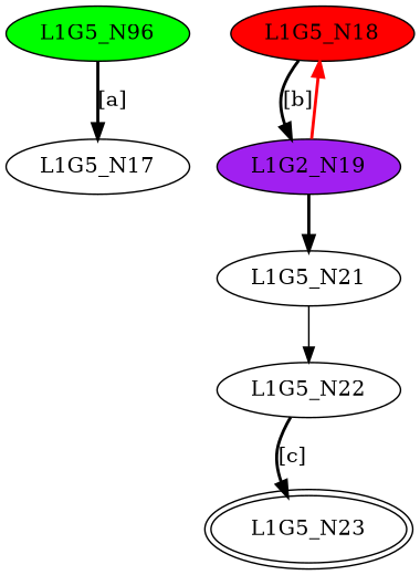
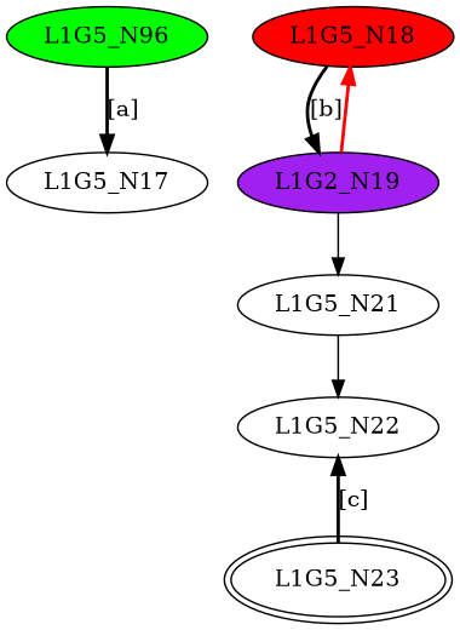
  digraph {
    edge [style=bold]
    n1 [fillcolor=green label=L1G5_N96 style=filled]
    L1G5_N17
    L1G5_N18 [fillcolor=red style=filled]
    n4 [fillcolor=purple label=L1G2_N19 style=filled]
    L1G5_N21
    L1G5_N22
    L1G5_N23 [peripheries=2]
    n1 -> L1G5_N17 [label="[a]"]
    L1G5_N18 -> n4 [label="[b]"]
    n4 -> L1G5_N18 [color=red]
-   n4 -> L1G5_N21
+   n4 -> L1G5_N21 [style=""]
    L1G5_N21 -> L1G5_N22 [style=""]
-   L1G5_N22 -> L1G5_N23 [label="[c]"]
+   L1G5_N23 -> L1G5_N22 [label="[c]"]
  }
